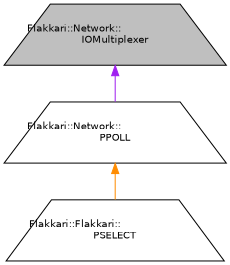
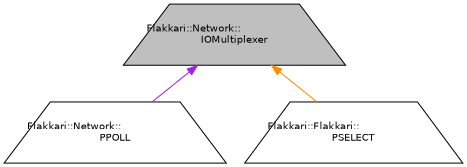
  digraph {
    node [color=black fillcolor=white fontname=Helvetica fontsize=10 shape=trapezium style=filled]
    edge [dir=back fontname=Helvetica fontsize=10 labelfontname=Helvetica labelfontsize=10 style=solid]
    n1 [fillcolor=grey75 fontcolor=black height=0.2 label="Flakkari::Network::\lIOMultiplexer" width=0.4]
    n2 [height=0.2 label="Flakkari::Network::\lPPOLL" width=0.4]
    n3 [height=0.2 label="Flakkari::Flakkari::\lPSELECT" width=0.4]
    n1 -> n2 [color=purple]
-   n2 -> n3 [color=darkorange]
+   n1 -> n3 [color=darkorange]
  }
